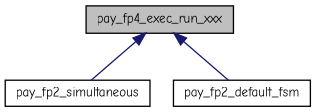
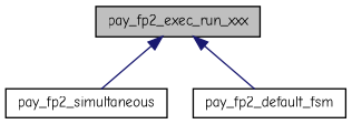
  digraph {
    fontname="Comic Neue"
    rankdir=TB
    node [color=black fontname="Comic Neue" fontsize=10 shape=record]
    edge [color=midnightblue dir=back fontname="Comic Neue" fontsize=10 labelfontname=Helvetica labelfontsize=10 style=solid]
-   n1 [fillcolor=grey75 fontcolor=black height=0.2 label=pay_fp4_exec_run_xxx style=filled width=0.4]
+   n1 [fillcolor=grey75 fontcolor=black height=0.2 label=pay_fp2_exec_run_xxx style=filled width=0.4]
    n2 [height=0.2 label=pay_fp2_simultaneous width=0.4]
    n3 [height=0.2 label=pay_fp2_default_fsm width=0.4]
    n1 -> n2
    n1 -> n3
  }
